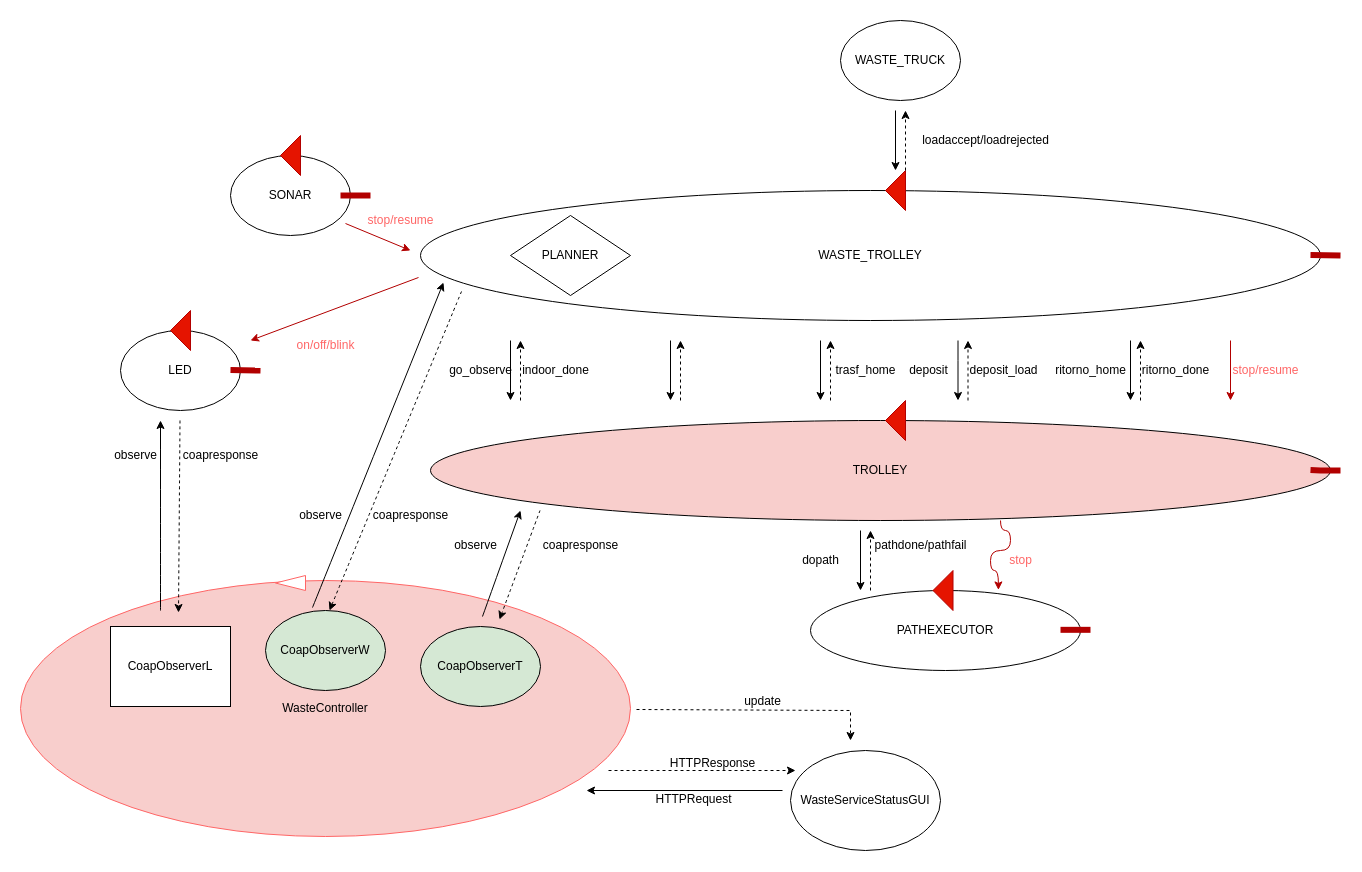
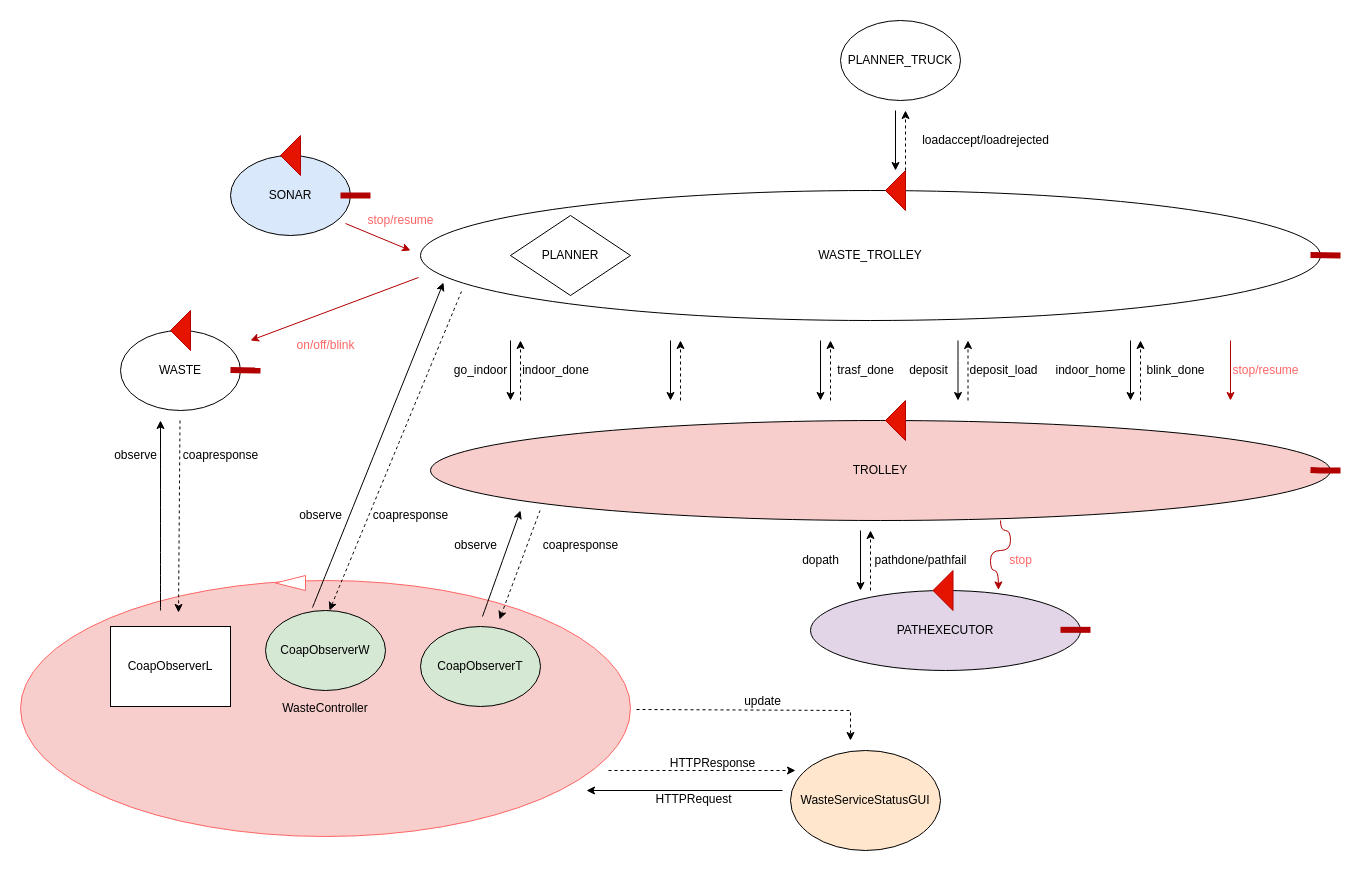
  <mxCell id="0" />
  <mxCell id="1" parent="0" />
- <mxCell id="2" value="WASTE_TRUCK" style="ellipse;whiteSpace=wrap;html=1;" vertex="1" parent="1"><mxGeometry x="840" y="20" width="120" height="80" as="geometry" /></mxCell>
+ <mxCell id="2" value="PLANNER_TRUCK" style="ellipse;whiteSpace=wrap;html=1;" vertex="1" parent="1"><mxGeometry x="840" y="20" width="120" height="80" as="geometry" /></mxCell>
  <mxCell id="3" value="WASTE_TROLLEY" style="ellipse;whiteSpace=wrap;html=1;" vertex="1" parent="1"><mxGeometry x="420" y="190" width="900" height="130" as="geometry" /></mxCell>
  <mxCell id="4" value="" style="shape=mxgraph.arrows2.wedgeArrow;html=1;fillColor=#e51400;bendable=0;rounded=0;strokeColor=#B20000;" edge="1" parent="1"><mxGeometry width="100" height="100" relative="1" as="geometry"><mxPoint x="905" y="190" as="sourcePoint" /><mxPoint x="885" y="190" as="targetPoint" /></mxGeometry></mxCell>
  <mxCell id="5" value="" style="endArrow=none;html=1;rounded=0;fillColor=#e51400;strokeColor=#B20000;strokeWidth=6;" edge="1" parent="1"><mxGeometry width="50" height="50" relative="1" as="geometry"><mxPoint x="1310" y="254.5" as="sourcePoint" /><mxPoint x="1340" y="255" as="targetPoint" /></mxGeometry></mxCell>
  <mxCell id="6" value="PLANNER" style="rhombus;whiteSpace=wrap;html=1;" vertex="1" parent="1"><mxGeometry x="510" y="215" width="120" height="80" as="geometry" /></mxCell>
  <mxCell id="7" value="TROLLEY" style="ellipse;whiteSpace=wrap;html=1;fillColor=#f8cecc;" vertex="1" parent="1"><mxGeometry x="430" y="420" width="900" height="100" as="geometry" /></mxCell>
  <mxCell id="8" value="" style="endArrow=none;html=1;rounded=0;fillColor=#e51400;strokeColor=#B20000;strokeWidth=6;" edge="1" parent="1"><mxGeometry width="50" height="50" relative="1" as="geometry"><mxPoint x="1310" y="469.5" as="sourcePoint" /><mxPoint x="1340" y="470" as="targetPoint" /><Array as="points"><mxPoint x="1320" y="470" /></Array></mxGeometry></mxCell>
  <mxCell id="9" value="" style="endArrow=classic;html=1;rounded=0;strokeWidth=1;" edge="1" parent="1"><mxGeometry width="50" height="50" relative="1" as="geometry"><mxPoint x="510" y="340" as="sourcePoint" /><mxPoint x="510" y="400" as="targetPoint" /></mxGeometry></mxCell>
- <mxCell id="10" value="go_observe" style="text;html=1;align=center;verticalAlign=middle;resizable=0;points=[];autosize=1;strokeColor=none;fillColor=none;" vertex="1" parent="1"><mxGeometry x="440" y="355" width="80" height="30" as="geometry" /></mxCell>
+ <mxCell id="10" value="go_indoor" style="text;html=1;align=center;verticalAlign=middle;resizable=0;points=[];autosize=1;strokeColor=none;fillColor=none;" vertex="1" parent="1"><mxGeometry x="440" y="355" width="80" height="30" as="geometry" /></mxCell>
  <mxCell id="11" value="" style="endArrow=classic;html=1;rounded=0;strokeWidth=1;dashed=1;" edge="1" parent="1"><mxGeometry width="50" height="50" relative="1" as="geometry"><mxPoint x="520" y="400" as="sourcePoint" /><mxPoint x="520" y="340" as="targetPoint" /></mxGeometry></mxCell>
  <mxCell id="12" value="indoor_done" style="text;html=1;align=center;verticalAlign=middle;resizable=0;points=[];autosize=1;strokeColor=none;fillColor=none;" vertex="1" parent="1"><mxGeometry x="510" y="355" width="90" height="30" as="geometry" /></mxCell>
  <mxCell id="13" value="" style="endArrow=classic;html=1;rounded=0;strokeWidth=1;" edge="1" parent="1"><mxGeometry width="50" height="50" relative="1" as="geometry"><mxPoint x="670" y="340" as="sourcePoint" /><mxPoint x="670" y="400" as="targetPoint" /></mxGeometry></mxCell>
  <mxCell id="14" value="" style="endArrow=classic;html=1;rounded=0;strokeWidth=1;dashed=1;" edge="1" parent="1"><mxGeometry width="50" height="50" relative="1" as="geometry"><mxPoint x="680" y="400" as="sourcePoint" /><mxPoint x="680" y="340" as="targetPoint" /></mxGeometry></mxCell>
  <mxCell id="15" value="" style="endArrow=classic;html=1;rounded=0;strokeWidth=1;" edge="1" parent="1"><mxGeometry width="50" height="50" relative="1" as="geometry"><mxPoint x="820" y="340" as="sourcePoint" /><mxPoint x="820" y="400" as="targetPoint" /></mxGeometry></mxCell>
  <mxCell id="16" value="" style="endArrow=classic;html=1;rounded=0;strokeWidth=1;dashed=1;" edge="1" parent="1"><mxGeometry width="50" height="50" relative="1" as="geometry"><mxPoint x="830" y="400" as="sourcePoint" /><mxPoint x="830" y="340" as="targetPoint" /></mxGeometry></mxCell>
- <mxCell id="17" value="trasf_home" style="text;html=1;align=center;verticalAlign=middle;resizable=0;points=[];autosize=1;strokeColor=none;fillColor=none;" vertex="1" parent="1"><mxGeometry x="825" y="355" width="80" height="30" as="geometry" /></mxCell>
+ <mxCell id="17" value="trasf_done" style="text;html=1;align=center;verticalAlign=middle;resizable=0;points=[];autosize=1;strokeColor=none;fillColor=none;" vertex="1" parent="1"><mxGeometry x="825" y="355" width="80" height="30" as="geometry" /></mxCell>
  <mxCell id="18" value="" style="endArrow=classic;html=1;rounded=0;strokeWidth=1;" edge="1" parent="1"><mxGeometry width="50" height="50" relative="1" as="geometry"><mxPoint x="957.5" y="340" as="sourcePoint" /><mxPoint x="957.5" y="400" as="targetPoint" /><Array as="points"><mxPoint x="957.5" y="360" /></Array></mxGeometry></mxCell>
  <mxCell id="19" value="deposit" style="text;html=1;align=center;verticalAlign=middle;resizable=0;points=[];autosize=1;strokeColor=none;fillColor=none;" vertex="1" parent="1"><mxGeometry x="897.5" y="355" width="60" height="30" as="geometry" /></mxCell>
  <mxCell id="20" value="" style="endArrow=classic;html=1;rounded=0;strokeWidth=1;dashed=1;" edge="1" parent="1"><mxGeometry width="50" height="50" relative="1" as="geometry"><mxPoint x="967.5" y="400" as="sourcePoint" /><mxPoint x="967.5" y="340" as="targetPoint" /></mxGeometry></mxCell>
  <mxCell id="21" value="deposit_load" style="text;html=1;align=center;verticalAlign=middle;resizable=0;points=[];autosize=1;strokeColor=none;fillColor=none;" vertex="1" parent="1"><mxGeometry x="952.5" y="355" width="100" height="30" as="geometry" /></mxCell>
  <mxCell id="22" value="" style="endArrow=classic;html=1;rounded=0;strokeWidth=1;" edge="1" parent="1"><mxGeometry width="50" height="50" relative="1" as="geometry"><mxPoint x="1130" y="340" as="sourcePoint" /><mxPoint x="1130" y="400" as="targetPoint" /></mxGeometry></mxCell>
- <mxCell id="23" value="ritorno_home" style="text;html=1;align=center;verticalAlign=middle;resizable=0;points=[];autosize=1;strokeColor=none;fillColor=none;" vertex="1" parent="1"><mxGeometry x="1045" y="355" width="90" height="30" as="geometry" /></mxCell>
+ <mxCell id="23" value="indoor_home" style="text;html=1;align=center;verticalAlign=middle;resizable=0;points=[];autosize=1;strokeColor=none;fillColor=none;" vertex="1" parent="1"><mxGeometry x="1045" y="355" width="90" height="30" as="geometry" /></mxCell>
  <mxCell id="24" value="" style="endArrow=classic;html=1;rounded=0;strokeWidth=1;dashed=1;" edge="1" parent="1"><mxGeometry width="50" height="50" relative="1" as="geometry"><mxPoint x="1140" y="400" as="sourcePoint" /><mxPoint x="1140" y="340" as="targetPoint" /><Array as="points"><mxPoint x="1140" y="360" /></Array></mxGeometry></mxCell>
- <mxCell id="25" value="ritorno_done" style="text;html=1;align=center;verticalAlign=middle;resizable=0;points=[];autosize=1;strokeColor=none;fillColor=none;" vertex="1" parent="1"><mxGeometry x="1130" y="355" width="90" height="30" as="geometry" /></mxCell>
+ <mxCell id="25" value="blink_done" style="text;html=1;align=center;verticalAlign=middle;resizable=0;points=[];autosize=1;strokeColor=none;fillColor=none;" vertex="1" parent="1"><mxGeometry x="1130" y="355" width="90" height="30" as="geometry" /></mxCell>
  <mxCell id="26" value="" style="endArrow=classic;html=1;rounded=0;strokeWidth=1;fillColor=#e51400;strokeColor=#B20000;" edge="1" parent="1"><mxGeometry width="50" height="50" relative="1" as="geometry"><mxPoint x="1230" y="340" as="sourcePoint" /><mxPoint x="1230" y="400" as="targetPoint" /></mxGeometry></mxCell>
  <mxCell id="27" value="&lt;font color=&quot;#ff6666&quot;&gt;stop/resume&lt;/font&gt;" style="text;html=1;align=center;verticalAlign=middle;resizable=0;points=[];autosize=1;strokeColor=none;fillColor=none;" vertex="1" parent="1"><mxGeometry x="1220" y="355" width="90" height="30" as="geometry" /></mxCell>
  <mxCell id="28" value="" style="endArrow=classic;html=1;rounded=0;strokeWidth=1;" edge="1" parent="1"><mxGeometry width="50" height="50" relative="1" as="geometry"><mxPoint x="895" y="110" as="sourcePoint" /><mxPoint x="895" y="170" as="targetPoint" /></mxGeometry></mxCell>
  <mxCell id="29" value="" style="endArrow=classic;html=1;rounded=0;strokeWidth=1;dashed=1;" edge="1" parent="1"><mxGeometry width="50" height="50" relative="1" as="geometry"><mxPoint x="905" y="170" as="sourcePoint" /><mxPoint x="905" y="110" as="targetPoint" /></mxGeometry></mxCell>
  <mxCell id="30" value="loadaccept/loadrejected" style="text;html=1;align=center;verticalAlign=middle;resizable=0;points=[];autosize=1;strokeColor=none;fillColor=none;" vertex="1" parent="1"><mxGeometry x="910" y="125" width="150" height="30" as="geometry" /></mxCell>
- <mxCell id="31" value="&lt;font color=&quot;#000000&quot;&gt;PATHEXECUTOR&lt;/font&gt;" style="ellipse;whiteSpace=wrap;html=1;fontColor=#FF6666;" vertex="1" parent="1"><mxGeometry x="810" y="590" width="270" height="80" as="geometry" /></mxCell>
+ <mxCell id="31" value="&lt;font color=&quot;#000000&quot;&gt;PATHEXECUTOR&lt;/font&gt;" style="ellipse;whiteSpace=wrap;html=1;fontColor=#FF6666;fillColor=#e1d5e7;" vertex="1" parent="1"><mxGeometry x="810" y="590" width="270" height="80" as="geometry" /></mxCell>
  <mxCell id="32" value="" style="endArrow=classic;html=1;rounded=0;strokeWidth=1;" edge="1" parent="1"><mxGeometry width="50" height="50" relative="1" as="geometry"><mxPoint x="860" y="530" as="sourcePoint" /><mxPoint x="860" y="590" as="targetPoint" /></mxGeometry></mxCell>
  <mxCell id="33" value="dopath" style="text;html=1;align=center;verticalAlign=middle;resizable=0;points=[];autosize=1;strokeColor=none;fillColor=none;" vertex="1" parent="1"><mxGeometry x="790" y="545" width="60" height="30" as="geometry" /></mxCell>
  <mxCell id="34" value="" style="endArrow=classic;html=1;rounded=0;strokeWidth=1;dashed=1;" edge="1" parent="1"><mxGeometry width="50" height="50" relative="1" as="geometry"><mxPoint x="870" y="590" as="sourcePoint" /><mxPoint x="870" y="530" as="targetPoint" /></mxGeometry></mxCell>
- <mxCell id="35" value="pathdone/pathfail" style="text;html=1;align=center;verticalAlign=middle;resizable=0;points=[];autosize=1;strokeColor=none;fillColor=none;" vertex="1" parent="1"><mxGeometry x="860" y="530" width="120" height="30" as="geometry" /></mxCell>
+ <mxCell id="35" value="pathdone/pathfail" style="text;html=1;align=center;verticalAlign=middle;resizable=0;points=[];autosize=1;strokeColor=none;fillColor=none;" vertex="1" parent="1"><mxGeometry x="860" y="545" width="120" height="30" as="geometry" /></mxCell>
  <mxCell id="36" value="" style="endArrow=classic;html=1;rounded=0;strokeWidth=1;fillColor=#e51400;strokeColor=#B20000;edgeStyle=orthogonalEdgeStyle;curved=1;entryX=0.696;entryY=-0.007;entryDx=0;entryDy=0;entryPerimeter=0;" edge="1" parent="1" target="31"><mxGeometry width="50" height="50" relative="1" as="geometry"><mxPoint x="1000" y="520" as="sourcePoint" /><mxPoint x="1000" y="580" as="targetPoint" /><Array as="points"><mxPoint x="1000" y="530" /><mxPoint x="1010" y="530" /><mxPoint x="1010" y="550" /><mxPoint x="990" y="550" /><mxPoint x="990" y="570" /><mxPoint x="998" y="570" /></Array></mxGeometry></mxCell>
  <mxCell id="37" value="&lt;font color=&quot;#ff6666&quot;&gt;stop&lt;/font&gt;" style="text;html=1;align=center;verticalAlign=middle;resizable=0;points=[];autosize=1;strokeColor=none;fillColor=none;fontColor=#000000;" vertex="1" parent="1"><mxGeometry x="995" y="545" width="50" height="30" as="geometry" /></mxCell>
- <mxCell id="38" value="LED" style="ellipse;whiteSpace=wrap;html=1;" vertex="1" parent="1"><mxGeometry x="120" y="330" width="120" height="80" as="geometry" /></mxCell>
+ <mxCell id="38" value="WASTE" style="ellipse;whiteSpace=wrap;html=1;" vertex="1" parent="1"><mxGeometry x="120" y="330" width="120" height="80" as="geometry" /></mxCell>
  <mxCell id="39" value="" style="shape=mxgraph.arrows2.wedgeArrow;html=1;fillColor=#e51400;bendable=0;rounded=0;strokeColor=#B20000;" edge="1" parent="1"><mxGeometry width="100" height="100" relative="1" as="geometry"><mxPoint x="905" y="420" as="sourcePoint" /><mxPoint x="885" y="420" as="targetPoint" /></mxGeometry></mxCell>
  <mxCell id="40" value="" style="endArrow=none;html=1;rounded=0;fillColor=#e51400;strokeColor=#B20000;strokeWidth=6;" edge="1" parent="1"><mxGeometry width="50" height="50" relative="1" as="geometry"><mxPoint x="230" y="369.5" as="sourcePoint" /><mxPoint x="260" y="370" as="targetPoint" /></mxGeometry></mxCell>
  <mxCell id="41" value="" style="shape=mxgraph.arrows2.wedgeArrow;html=1;fillColor=#e51400;bendable=0;rounded=0;strokeColor=#B20000;" edge="1" parent="1"><mxGeometry width="100" height="100" relative="1" as="geometry"><mxPoint x="190" y="330" as="sourcePoint" /><mxPoint x="170" y="330" as="targetPoint" /></mxGeometry></mxCell>
- <mxCell id="42" value="SONAR" style="ellipse;whiteSpace=wrap;html=1;" vertex="1" parent="1"><mxGeometry x="230" y="155" width="120" height="80" as="geometry" /></mxCell>
+ <mxCell id="42" value="SONAR" style="ellipse;whiteSpace=wrap;html=1;fillColor=#dae8fc;" vertex="1" parent="1"><mxGeometry x="230" y="155" width="120" height="80" as="geometry" /></mxCell>
  <mxCell id="43" value="" style="endArrow=none;html=1;rounded=0;fillColor=#e51400;strokeColor=#B20000;strokeWidth=6;" edge="1" parent="1"><mxGeometry width="50" height="50" relative="1" as="geometry"><mxPoint x="340" y="195" as="sourcePoint" /><mxPoint x="370" y="195" as="targetPoint" /></mxGeometry></mxCell>
  <mxCell id="44" value="" style="shape=mxgraph.arrows2.wedgeArrow;html=1;fillColor=#e51400;bendable=0;rounded=0;strokeColor=#B20000;" edge="1" parent="1"><mxGeometry width="100" height="100" relative="1" as="geometry"><mxPoint x="300" y="155" as="sourcePoint" /><mxPoint x="280" y="155" as="targetPoint" /></mxGeometry></mxCell>
  <mxCell id="45" value="" style="endArrow=classic;html=1;rounded=0;strokeWidth=1;fillColor=#e51400;strokeColor=#B20000;" edge="1" parent="1"><mxGeometry width="50" height="50" relative="1" as="geometry"><mxPoint x="418" y="277" as="sourcePoint" /><mxPoint x="250" y="340" as="targetPoint" /></mxGeometry></mxCell>
  <mxCell id="46" value="&lt;font color=&quot;#ff6666&quot;&gt;on/off/blink&lt;/font&gt;" style="text;html=1;align=center;verticalAlign=middle;resizable=0;points=[];autosize=1;strokeColor=none;fillColor=none;" vertex="1" parent="1"><mxGeometry x="285" y="330" width="80" height="30" as="geometry" /></mxCell>
  <mxCell id="47" value="" style="endArrow=classic;html=1;rounded=0;strokeWidth=1;fillColor=#e51400;strokeColor=#B20000;" edge="1" parent="1"><mxGeometry width="50" height="50" relative="1" as="geometry"><mxPoint x="345" y="223" as="sourcePoint" /><mxPoint x="410" y="250" as="targetPoint" /></mxGeometry></mxCell>
  <mxCell id="48" value="&lt;font color=&quot;#ff6666&quot;&gt;stop/resume&lt;/font&gt;" style="text;html=1;align=center;verticalAlign=middle;resizable=0;points=[];autosize=1;strokeColor=none;fillColor=none;" vertex="1" parent="1"><mxGeometry x="355" y="205" width="90" height="30" as="geometry" /></mxCell>
  <mxCell id="49" value="&lt;font color=&quot;#000000&quot;&gt;observe&lt;br&gt;&lt;/font&gt;" style="text;html=1;align=center;verticalAlign=middle;resizable=0;points=[];autosize=1;strokeColor=none;fillColor=none;fontColor=#FF6666;" vertex="1" parent="1"><mxGeometry x="100" y="440" width="70" height="30" as="geometry" /></mxCell>
  <mxCell id="50" value="coapresponse" style="text;html=1;align=center;verticalAlign=middle;resizable=0;points=[];autosize=1;strokeColor=none;fillColor=none;fontColor=#000000;" vertex="1" parent="1"><mxGeometry x="170" y="440" width="100" height="30" as="geometry" /></mxCell>
  <mxCell id="51" value="&lt;font color=&quot;#000000&quot;&gt;observe&lt;br&gt;&lt;/font&gt;" style="text;html=1;align=center;verticalAlign=middle;resizable=0;points=[];autosize=1;strokeColor=none;fillColor=none;fontColor=#FF6666;" vertex="1" parent="1"><mxGeometry x="440" y="530" width="70" height="30" as="geometry" /></mxCell>
  <mxCell id="52" value="coapresponse" style="text;html=1;align=center;verticalAlign=middle;resizable=0;points=[];autosize=1;strokeColor=none;fillColor=none;fontColor=#000000;" vertex="1" parent="1"><mxGeometry x="530" y="530" width="100" height="30" as="geometry" /></mxCell>
  <mxCell id="53" value="" style="endArrow=none;html=1;rounded=0;fillColor=#e51400;strokeColor=#B20000;strokeWidth=6;" edge="1" parent="1"><mxGeometry width="50" height="50" relative="1" as="geometry"><mxPoint x="1060" y="629.33" as="sourcePoint" /><mxPoint x="1090" y="629.33" as="targetPoint" /></mxGeometry></mxCell>
  <mxCell id="54" value="" style="shape=mxgraph.arrows2.wedgeArrow;html=1;fillColor=#e51400;bendable=0;rounded=0;strokeColor=#B20000;" edge="1" parent="1"><mxGeometry width="100" height="100" relative="1" as="geometry"><mxPoint x="952.5" y="590" as="sourcePoint" /><mxPoint x="932.5" y="590" as="targetPoint" /></mxGeometry></mxCell>
- <mxCell id="55" value="WasteServiceStatusGUI" style="ellipse;whiteSpace=wrap;html=1;" vertex="1" parent="1"><mxGeometry x="790" y="750" width="150" height="100" as="geometry" /></mxCell>
+ <mxCell id="55" value="WasteServiceStatusGUI" style="ellipse;whiteSpace=wrap;html=1;fillColor=#ffe6cc;" vertex="1" parent="1"><mxGeometry x="790" y="750" width="150" height="100" as="geometry" /></mxCell>
  <mxCell id="56" value="WasteController" style="ellipse;whiteSpace=wrap;html=1;strokeColor=#FF6666;fillColor=#f8cecc;" vertex="1" parent="1"><mxGeometry y="580" width="610" height="256" as="geometry" x="20" /></mxCell>
  <mxCell id="57" value="CoapObserverL" style="whiteSpace=wrap;html=1;rounded=0;" vertex="1" parent="1"><mxGeometry x="110" y="626" width="120" height="80" as="geometry" /></mxCell>
  <mxCell id="58" value="CoapObserverW" style="ellipse;whiteSpace=wrap;html=1;fillColor=#d5e8d4;" vertex="1" parent="1"><mxGeometry x="265" y="610" width="120" height="80" as="geometry" /></mxCell>
  <mxCell id="59" value="" style="html=1;shadow=0;dashed=0;align=center;verticalAlign=middle;shape=mxgraph.arrows2.arrow;dy=0.6;dx=40;flipH=1;notch=0;fontColor=#000000;strokeColor=#FF6666;" vertex="1" parent="1"><mxGeometry x="275" y="575" width="30" height="15" as="geometry" /></mxCell>
  <mxCell id="60" value="CoapObserverT" style="ellipse;whiteSpace=wrap;html=1;fillColor=#d5e8d4;" vertex="1" parent="1"><mxGeometry x="420" y="626" width="120" height="80" as="geometry" /></mxCell>
  <mxCell id="61" value="" style="endArrow=classic;html=1;rounded=0;fontColor=#FF6666;curved=1;" edge="1" parent="1"><mxGeometry width="50" height="50" relative="1" as="geometry"><mxPoint x="160" y="610" as="sourcePoint" /><mxPoint x="160" y="420" as="targetPoint" /></mxGeometry></mxCell>
  <mxCell id="62" value="" style="endArrow=classic;html=1;rounded=0;fontColor=#FF6666;curved=1;dashed=1;" edge="1" parent="1"><mxGeometry width="50" height="50" relative="1" as="geometry"><mxPoint x="179.5" y="420" as="sourcePoint" /><mxPoint x="178" y="612" as="targetPoint" /></mxGeometry></mxCell>
  <mxCell id="63" value="" style="endArrow=classic;html=1;rounded=0;fontColor=#FF6666;curved=1;" edge="1" parent="1"><mxGeometry width="50" height="50" relative="1" as="geometry"><mxPoint x="482" y="616" as="sourcePoint" /><mxPoint x="520" y="510" as="targetPoint" /></mxGeometry></mxCell>
  <mxCell id="64" value="" style="endArrow=classic;html=1;rounded=0;fontColor=#FF6666;curved=1;dashed=1;" edge="1" parent="1"><mxGeometry width="50" height="50" relative="1" as="geometry"><mxPoint x="539.5" y="510" as="sourcePoint" /><mxPoint x="499" y="619" as="targetPoint" /></mxGeometry></mxCell>
  <mxCell id="65" value="&lt;font color=&quot;#000000&quot;&gt;observe&lt;br&gt;&lt;/font&gt;" style="text;html=1;align=center;verticalAlign=middle;resizable=0;points=[];autosize=1;strokeColor=none;fillColor=none;fontColor=#FF6666;" vertex="1" parent="1"><mxGeometry x="285" y="500" width="70" height="30" as="geometry" /></mxCell>
  <mxCell id="66" value="coapresponse" style="text;html=1;align=center;verticalAlign=middle;resizable=0;points=[];autosize=1;strokeColor=none;fillColor=none;fontColor=#000000;" vertex="1" parent="1"><mxGeometry x="360" y="500" width="100" height="30" as="geometry" /></mxCell>
  <mxCell id="67" value="" style="endArrow=classic;html=1;rounded=0;fontColor=#FF6666;curved=1;" edge="1" parent="1"><mxGeometry width="50" height="50" relative="1" as="geometry"><mxPoint x="312" y="607" as="sourcePoint" /><mxPoint x="443" y="282" as="targetPoint" /></mxGeometry></mxCell>
  <mxCell id="68" value="" style="endArrow=classic;html=1;rounded=0;fontColor=#FF6666;curved=1;dashed=1;" edge="1" parent="1"><mxGeometry width="50" height="50" relative="1" as="geometry"><mxPoint x="461" y="291" as="sourcePoint" /><mxPoint x="329" y="610" as="targetPoint" /></mxGeometry></mxCell>
  <mxCell id="69" value="" style="endArrow=classic;html=1;rounded=0;strokeWidth=1;" edge="1" parent="1"><mxGeometry width="50" height="50" relative="1" as="geometry"><mxPoint x="782" y="790" as="sourcePoint" /><mxPoint x="586" y="790" as="targetPoint" /></mxGeometry></mxCell>
  <mxCell id="70" value="HTTPRequest" style="text;html=1;align=center;verticalAlign=middle;resizable=0;points=[];autosize=1;strokeColor=none;fillColor=none;" vertex="1" parent="1"><mxGeometry x="643" y="784" width="100" height="30" as="geometry" /></mxCell>
  <mxCell id="71" value="" style="endArrow=classic;html=1;rounded=0;strokeWidth=1;dashed=1;" edge="1" parent="1"><mxGeometry width="50" height="50" relative="1" as="geometry"><mxPoint x="608" y="770" as="sourcePoint" /><mxPoint x="795" y="770" as="targetPoint" /></mxGeometry></mxCell>
  <mxCell id="72" value="HTTPResponse" style="text;html=1;align=center;verticalAlign=middle;resizable=0;points=[];autosize=1;strokeColor=none;fillColor=none;" vertex="1" parent="1"><mxGeometry x="657" y="748" width="110" height="30" as="geometry" /></mxCell>
  <mxCell id="73" value="" style="endArrow=classic;html=1;rounded=0;fontColor=#000000;strokeWidth=1;dashed=1;" edge="1" parent="1"><mxGeometry width="50" height="50" relative="1" as="geometry"><mxPoint x="636" y="709" as="sourcePoint" /><mxPoint x="850" y="740" as="targetPoint" /><Array as="points"><mxPoint x="850" y="710" /></Array></mxGeometry></mxCell>
  <mxCell id="74" value="update" style="text;html=1;align=center;verticalAlign=middle;resizable=0;points=[];autosize=1;strokeColor=none;fillColor=none;fontColor=#000000;" vertex="1" parent="1"><mxGeometry x="732" y="686" width="60" height="30" as="geometry" /></mxCell>
